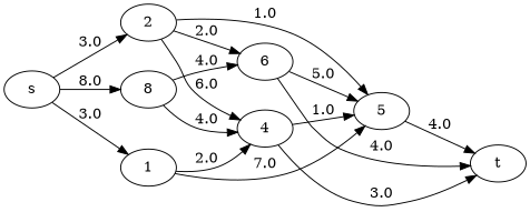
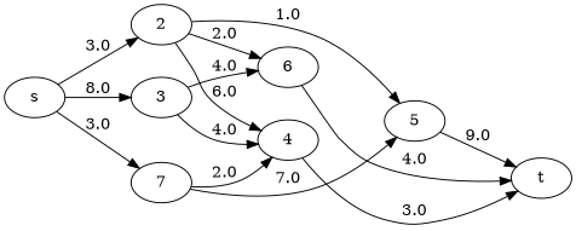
  digraph {
    rankdir=LR
    s
-   1
+   1 [label=7]
    2
-   3 [label=8]
+   3
    4
    5
    6
    t
    s -> 1 [label=3.0]
    s -> 2 [label=3.0]
    s -> 3 [label=8.0]
    1 -> 4 [label=2.0]
    1 -> 5 [label=7.0]
    2 -> 4 [label=6.0]
    2 -> 5 [label=1.0]
    2 -> 6 [label=2.0]
    3 -> 4 [label=4.0]
    3 -> 6 [label=4.0]
-   4 -> 5 [label=1.0]
    4 -> t [label=3.0]
-   5 -> t [label=4.0]
-   6 -> 5 [label=5.0]
+   5 -> t [label=9.0]
    6 -> t [label=4.0]
  }
